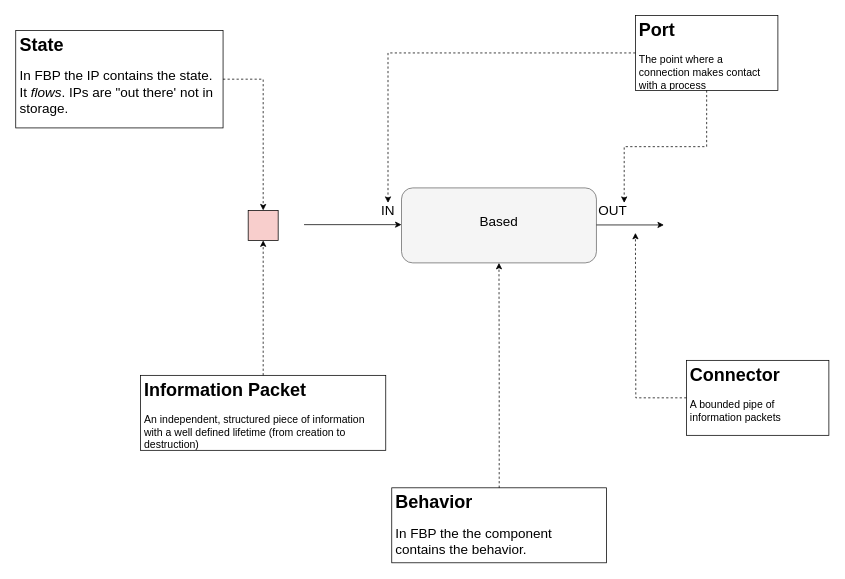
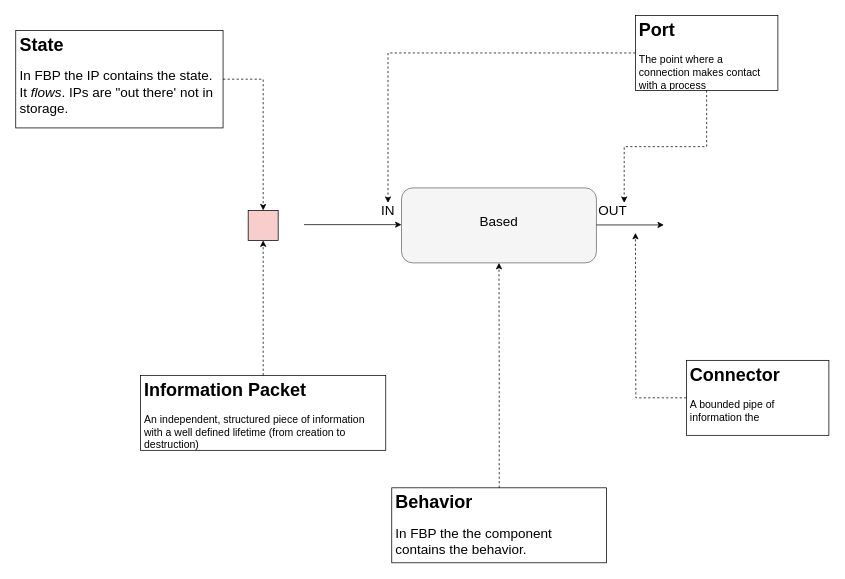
  <mxCell id="0" />
  <mxCell id="1" parent="0" />
  <mxCell id="2" value="" style="rounded=1;whiteSpace=wrap;html=1;fillColor=#f5f5f5;strokeColor=#666666;fontColor=#333333;" vertex="1" parent="1"><mxGeometry x="535" y="250" width="260" height="100" as="geometry" /></mxCell>
  <mxCell id="3" value="" style="endArrow=classic;html=1;" edge="1" parent="1"><mxGeometry width="50" height="50" relative="1" as="geometry"><mxPoint x="405" y="299" as="sourcePoint" /><mxPoint x="535" y="299" as="targetPoint" /></mxGeometry></mxCell>
  <mxCell id="4" value="&lt;font style=&quot;font-size: 18px&quot;&gt;Based&lt;/font&gt;" style="text;html=1;strokeColor=none;fillColor=none;align=center;verticalAlign=middle;whiteSpace=wrap;rounded=0;" vertex="1" parent="1"><mxGeometry x="610" y="270" width="110" height="50" as="geometry" /></mxCell>
  <mxCell id="5" value="&lt;font style=&quot;font-size: 18px&quot;&gt;IN&lt;/font&gt;" style="text;html=1;strokeColor=none;fillColor=none;align=center;verticalAlign=middle;whiteSpace=wrap;rounded=0;" vertex="1" parent="1"><mxGeometry x="487" y="270" width="60" height="20" as="geometry" /></mxCell>
  <mxCell id="6" value="" style="endArrow=classic;html=1;" edge="1" parent="1"><mxGeometry width="50" height="50" relative="1" as="geometry"><mxPoint x="795" y="299.41" as="sourcePoint" /><mxPoint x="885" y="299.41" as="targetPoint" /></mxGeometry></mxCell>
  <mxCell id="7" value="&lt;font style=&quot;font-size: 18px&quot;&gt;OUT&lt;/font&gt;" style="text;html=1;strokeColor=none;fillColor=none;align=center;verticalAlign=middle;whiteSpace=wrap;rounded=0;" vertex="1" parent="1"><mxGeometry x="787" y="270" width="60" height="20" as="geometry" /></mxCell>
  <mxCell id="8" value="" style="whiteSpace=wrap;html=1;aspect=fixed;fillColor=#F8CECC;" vertex="1" parent="1"><mxGeometry x="330.5" y="280" width="40" height="40" as="geometry" /></mxCell>
  <mxCell id="9" style="edgeStyle=orthogonalEdgeStyle;rounded=0;orthogonalLoop=1;jettySize=auto;html=1;dashed=1;" edge="1" parent="1" source="10"><mxGeometry relative="1" as="geometry"><mxPoint x="847" y="310" as="targetPoint" /></mxGeometry></mxCell>
- <mxCell id="10" value="&lt;h1&gt;Connector&lt;/h1&gt;&lt;p&gt;&lt;font style=&quot;font-size: 14px&quot;&gt;A bounded pipe of information packets&lt;/font&gt;&lt;/p&gt;" style="text;html=1;strokeColor=default;fillColor=none;spacing=5;spacingTop=-20;whiteSpace=wrap;overflow=hidden;rounded=0;" vertex="1" parent="1"><mxGeometry x="915" y="480" width="190" height="100" as="geometry" /></mxCell>
+ <mxCell id="10" value="&lt;h1&gt;Connector&lt;/h1&gt;&lt;p&gt;&lt;font style=&quot;font-size: 14px&quot;&gt;A bounded pipe of information the&lt;/font&gt;&lt;/p&gt;" style="text;html=1;strokeColor=default;fillColor=none;spacing=5;spacingTop=-20;whiteSpace=wrap;overflow=hidden;rounded=0;" vertex="1" parent="1"><mxGeometry x="915" y="480" width="190" height="100" as="geometry" /></mxCell>
  <mxCell id="11" style="edgeStyle=orthogonalEdgeStyle;rounded=0;orthogonalLoop=1;jettySize=auto;html=1;entryX=0.5;entryY=1;entryDx=0;entryDy=0;dashed=1;" edge="1" parent="1" source="12" target="8"><mxGeometry relative="1" as="geometry"><mxPoint x="352.5" y="330" as="targetPoint" /></mxGeometry></mxCell>
  <mxCell id="12" value="&lt;h1&gt;Information Packet&lt;/h1&gt;&lt;div&gt;&lt;font style=&quot;font-size: 14px&quot;&gt;An independent, structured piece of information with a well defined lifetime (from creation to destruction)&lt;/font&gt;&lt;br&gt;&lt;/div&gt;" style="text;html=1;strokeColor=default;fillColor=none;spacing=5;spacingTop=-20;whiteSpace=wrap;overflow=hidden;rounded=0;" vertex="1" parent="1"><mxGeometry x="187" y="500" width="327" height="100" as="geometry" /></mxCell>
  <mxCell id="13" style="edgeStyle=orthogonalEdgeStyle;rounded=0;orthogonalLoop=1;jettySize=auto;html=1;entryX=0.75;entryY=0;entryDx=0;entryDy=0;dashed=1;" edge="1" parent="1" source="15" target="7"><mxGeometry relative="1" as="geometry" /></mxCell>
  <mxCell id="14" style="edgeStyle=orthogonalEdgeStyle;rounded=0;orthogonalLoop=1;jettySize=auto;html=1;dashed=1;" edge="1" parent="1" source="15" target="5"><mxGeometry relative="1" as="geometry" /></mxCell>
  <mxCell id="15" value="&lt;h1&gt;Port&lt;/h1&gt;&lt;p&gt;&lt;font style=&quot;font-size: 14px&quot;&gt;The point where a connection makes contact with a process&lt;/font&gt;&lt;/p&gt;" style="text;html=1;strokeColor=default;fillColor=none;spacing=5;spacingTop=-20;whiteSpace=wrap;overflow=hidden;rounded=0;" vertex="1" parent="1"><mxGeometry x="847" y="20" width="190" height="100" as="geometry" /></mxCell>
  <mxCell id="16" style="edgeStyle=orthogonalEdgeStyle;rounded=0;orthogonalLoop=1;jettySize=auto;html=1;entryX=0.5;entryY=0;entryDx=0;entryDy=0;dashed=1;" edge="1" parent="1" source="17" target="8"><mxGeometry relative="1" as="geometry" /></mxCell>
  <mxCell id="17" value="&lt;h1&gt;State&amp;nbsp;&lt;/h1&gt;&lt;p&gt;&lt;font style=&quot;font-size: 18px&quot;&gt;In FBP the IP contains the state. It &lt;i&gt;flows&lt;/i&gt;. IPs are &quot;out there' not in storage.&lt;/font&gt;&lt;/p&gt;" style="text;html=1;strokeColor=default;fillColor=none;spacing=5;spacingTop=-20;whiteSpace=wrap;overflow=hidden;rounded=0;" vertex="1" parent="1"><mxGeometry x="20.5" y="40" width="276.5" height="130" as="geometry" /></mxCell>
  <mxCell id="18" style="edgeStyle=orthogonalEdgeStyle;rounded=0;orthogonalLoop=1;jettySize=auto;html=1;entryX=0.5;entryY=1;entryDx=0;entryDy=0;dashed=1;" edge="1" parent="1" source="19" target="2"><mxGeometry relative="1" as="geometry" /></mxCell>
  <mxCell id="19" value="&lt;h1&gt;Behavior&amp;nbsp;&lt;/h1&gt;&lt;p&gt;&lt;font style=&quot;font-size: 18px&quot;&gt;In FBP the the component contains the behavior.&lt;/font&gt;&lt;/p&gt;" style="text;html=1;strokeColor=default;fillColor=none;spacing=5;spacingTop=-20;whiteSpace=wrap;overflow=hidden;rounded=0;" vertex="1" parent="1"><mxGeometry x="522" y="650" width="286.5" height="100" as="geometry" /></mxCell>
